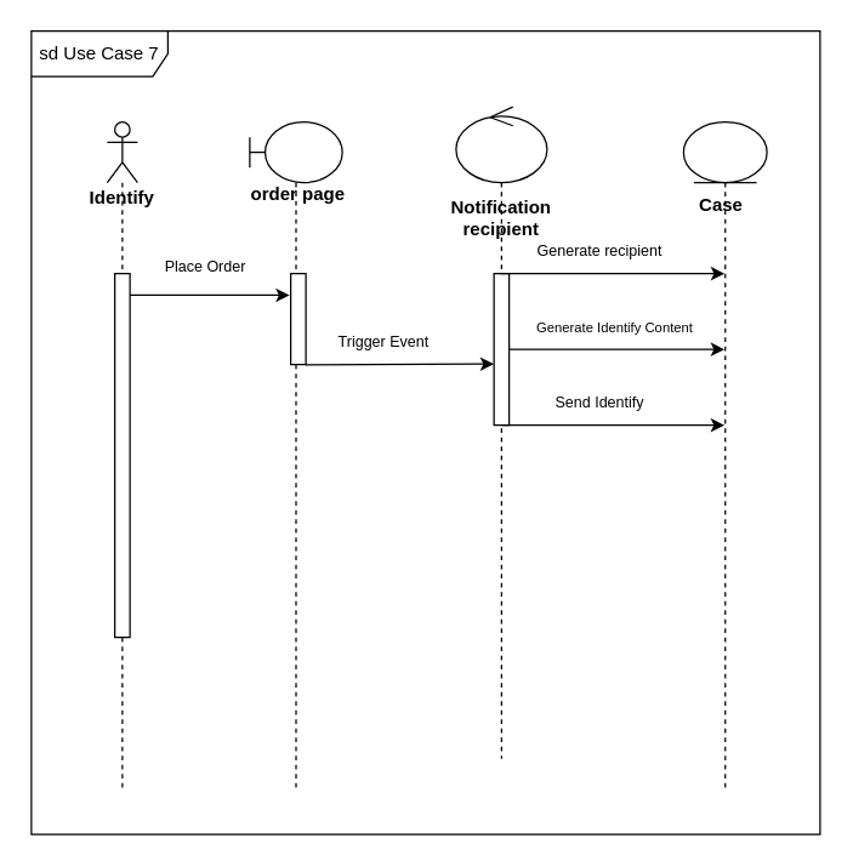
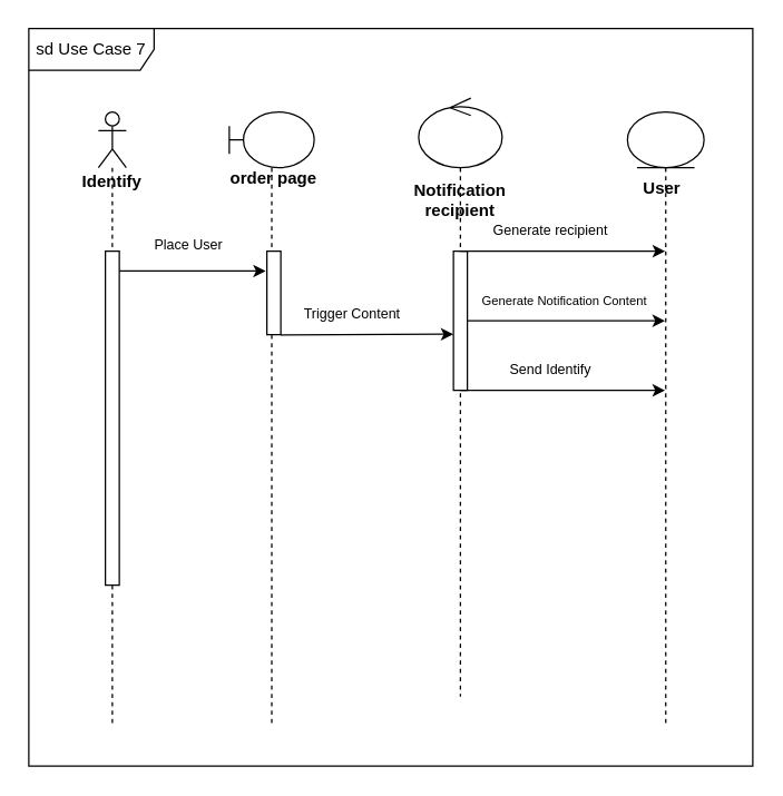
  <mxCell id="0" />
  <mxCell id="1" parent="0" />
  <mxCell id="2" value="sd Use Case 7" style="shape=umlFrame;whiteSpace=wrap;html=1;width=90;height=30;" vertex="1" parent="1"><mxGeometry x="20" y="20" width="520" height="530" as="geometry" /></mxCell>
  <mxCell id="3" value="&lt;b&gt;Identify&lt;/b&gt;" style="shape=umlLifeline;participant=umlActor;perimeter=lifelinePerimeter;whiteSpace=wrap;html=1;container=1;collapsible=0;recursiveResize=0;verticalAlign=top;spacingTop=36;outlineConnect=0;" vertex="1" parent="1"><mxGeometry x="70" y="80" width="20" height="440" as="geometry" /></mxCell>
  <mxCell id="4" value="" style="html=1;points=[];perimeter=orthogonalPerimeter;" vertex="1" parent="3"><mxGeometry x="5" y="100" width="10" height="240" as="geometry" /></mxCell>
  <mxCell id="5" value="" style="shape=umlLifeline;participant=umlBoundary;perimeter=lifelinePerimeter;whiteSpace=wrap;html=1;container=1;collapsible=0;recursiveResize=0;verticalAlign=top;spacingTop=36;outlineConnect=0;" vertex="1" parent="1"><mxGeometry x="164" y="80" width="61" height="440" as="geometry" /></mxCell>
  <mxCell id="6" value="&lt;b&gt;order page&lt;br&gt;&lt;br&gt;&lt;/b&gt;" style="text;html=1;strokeColor=none;fillColor=none;align=center;verticalAlign=middle;whiteSpace=wrap;rounded=0;" vertex="1" parent="5"><mxGeometry x="-11" y="40" width="86" height="30" as="geometry" /></mxCell>
  <mxCell id="7" value="" style="html=1;points=[];perimeter=orthogonalPerimeter;" vertex="1" parent="5"><mxGeometry x="27" y="100" width="10" height="60" as="geometry" /></mxCell>
  <mxCell id="8" value="" style="shape=umlLifeline;participant=umlControl;perimeter=lifelinePerimeter;whiteSpace=wrap;html=1;container=1;collapsible=0;recursiveResize=0;verticalAlign=top;spacingTop=36;outlineConnect=0;size=50;" vertex="1" parent="1"><mxGeometry x="300" y="70" width="60" height="430" as="geometry" /></mxCell>
  <mxCell id="9" value="" style="html=1;points=[];perimeter=orthogonalPerimeter;" vertex="1" parent="8"><mxGeometry x="25" y="110" width="10" height="100" as="geometry" /></mxCell>
  <mxCell id="10" value="&lt;div style=&quot;text-align: start;&quot;&gt;&lt;span style=&quot;background-color: initial; font-size: 0px;&quot;&gt;&lt;font face=&quot;monospace&quot; color=&quot;rgba(0, 0, 0, 0)&quot;&gt;us&lt;/font&gt;&lt;/span&gt;&lt;/div&gt;" style="shape=umlLifeline;participant=umlEntity;perimeter=lifelinePerimeter;whiteSpace=wrap;html=1;container=1;collapsible=0;recursiveResize=0;verticalAlign=top;spacingTop=36;outlineConnect=0;" vertex="1" parent="1"><mxGeometry x="450" y="80" width="55" height="440" as="geometry" /></mxCell>
- <mxCell id="11" value="&lt;b&gt;&lt;font style=&quot;font-size: 12px;&quot;&gt;Case&lt;/font&gt;&lt;/b&gt;" style="text;html=1;strokeColor=none;fillColor=none;align=center;verticalAlign=middle;whiteSpace=wrap;rounded=0;" vertex="1" parent="10"><mxGeometry x="-5" y="40" width="60" height="30" as="geometry" /></mxCell>
+ <mxCell id="11" value="&lt;b&gt;&lt;font style=&quot;font-size: 12px;&quot;&gt;User&lt;/font&gt;&lt;/b&gt;" style="text;html=1;strokeColor=none;fillColor=none;align=center;verticalAlign=middle;whiteSpace=wrap;rounded=0;" vertex="1" parent="10"><mxGeometry x="-5" y="40" width="60" height="30" as="geometry" /></mxCell>
  <mxCell id="12" value="&lt;b&gt;Notification &lt;br&gt;recipient&lt;br&gt;&lt;br&gt;&lt;/b&gt;" style="text;html=1;strokeColor=none;fillColor=none;align=center;verticalAlign=middle;whiteSpace=wrap;rounded=0;" vertex="1" parent="1"><mxGeometry x="275" y="150" width="110" as="geometry" /></mxCell>
  <mxCell id="13" value="" style="endArrow=classic;html=1;entryX=-0.077;entryY=0.237;entryDx=0;entryDy=0;entryPerimeter=0;" edge="1" parent="1" source="4" target="7"><mxGeometry width="50" height="50" relative="1" as="geometry"><mxPoint x="90" y="194" as="sourcePoint" /><mxPoint x="310" y="190" as="targetPoint" /></mxGeometry></mxCell>
  <mxCell id="14" value="" style="endArrow=classic;html=1;entryX=-0.004;entryY=0.596;entryDx=0;entryDy=0;entryPerimeter=0;exitX=0.992;exitY=1.004;exitDx=0;exitDy=0;exitPerimeter=0;" edge="1" parent="1" source="7" target="9"><mxGeometry width="50" height="50" relative="1" as="geometry"><mxPoint x="260" y="270" as="sourcePoint" /><mxPoint x="310" y="220" as="targetPoint" /></mxGeometry></mxCell>
  <mxCell id="15" value="" style="endArrow=classic;html=1;" edge="1" parent="1" source="8" target="10"><mxGeometry width="50" height="50" relative="1" as="geometry"><mxPoint x="380" y="270" as="sourcePoint" /><mxPoint x="430" y="220" as="targetPoint" /><Array as="points"><mxPoint x="400" y="180" /></Array></mxGeometry></mxCell>
  <mxCell id="16" value="" style="endArrow=classic;html=1;" edge="1" parent="1"><mxGeometry width="50" height="50" relative="1" as="geometry"><mxPoint x="330.004" y="280" as="sourcePoint" /><mxPoint x="476.93" y="280" as="targetPoint" /><Array as="points"><mxPoint x="399.93" y="280" /></Array></mxGeometry></mxCell>
  <mxCell id="17" value="" style="endArrow=classic;html=1;" edge="1" parent="1" source="9"><mxGeometry width="50" height="50" relative="1" as="geometry"><mxPoint x="340" y="230" as="sourcePoint" /><mxPoint x="476.93" y="230" as="targetPoint" /><Array as="points"><mxPoint x="399.93" y="230" /></Array></mxGeometry></mxCell>
- <mxCell id="18" value="&lt;font style=&quot;font-size: 10px;&quot;&gt;Place Order&lt;/font&gt;" style="text;html=1;strokeColor=none;fillColor=none;align=center;verticalAlign=middle;whiteSpace=wrap;rounded=0;" vertex="1" parent="1"><mxGeometry x="100" y="170" width="70" height="10" as="geometry" /></mxCell>
- <mxCell id="19" value="Trigger Event" style="text;html=1;strokeColor=none;fillColor=none;align=center;verticalAlign=middle;whiteSpace=wrap;rounded=0;fontSize=10;" vertex="1" parent="1"><mxGeometry x="215" y="210" width="75" height="30" as="geometry" /></mxCell>
+ <mxCell id="18" value="&lt;font style=&quot;font-size: 10px;&quot;&gt;Place User&lt;/font&gt;" style="text;html=1;strokeColor=none;fillColor=none;align=center;verticalAlign=middle;whiteSpace=wrap;rounded=0;" vertex="1" parent="1"><mxGeometry x="100" y="170" width="70" height="10" as="geometry" /></mxCell>
+ <mxCell id="19" value="Trigger Content" style="text;html=1;strokeColor=none;fillColor=none;align=center;verticalAlign=middle;whiteSpace=wrap;rounded=0;fontSize=10;" vertex="1" parent="1"><mxGeometry x="215" y="210" width="75" height="30" as="geometry" /></mxCell>
  <mxCell id="20" value="Generate recipient" style="text;html=1;strokeColor=none;fillColor=none;align=center;verticalAlign=middle;whiteSpace=wrap;rounded=0;fontSize=10;" vertex="1" parent="1"><mxGeometry x="352" y="150" width="86" height="30" as="geometry" /></mxCell>
- <mxCell id="21" value="&lt;font style=&quot;font-size: 9px;&quot;&gt;Generate Identify Content&lt;/font&gt;" style="text;html=1;strokeColor=none;fillColor=none;align=center;verticalAlign=middle;whiteSpace=wrap;rounded=0;fontSize=10;" vertex="1" parent="1"><mxGeometry x="340" y="200" width="130" height="30" as="geometry" /></mxCell>
+ <mxCell id="21" value="&lt;font style=&quot;font-size: 9px;&quot;&gt;Generate Notification Content&lt;/font&gt;" style="text;html=1;strokeColor=none;fillColor=none;align=center;verticalAlign=middle;whiteSpace=wrap;rounded=0;fontSize=10;" vertex="1" parent="1"><mxGeometry x="340" y="200" width="130" height="30" as="geometry" /></mxCell>
  <mxCell id="22" value="Send Identify" style="text;html=1;strokeColor=none;fillColor=none;align=center;verticalAlign=middle;whiteSpace=wrap;rounded=0;fontSize=10;" vertex="1" parent="1"><mxGeometry x="340" y="250" width="110" height="30" as="geometry" /></mxCell>
